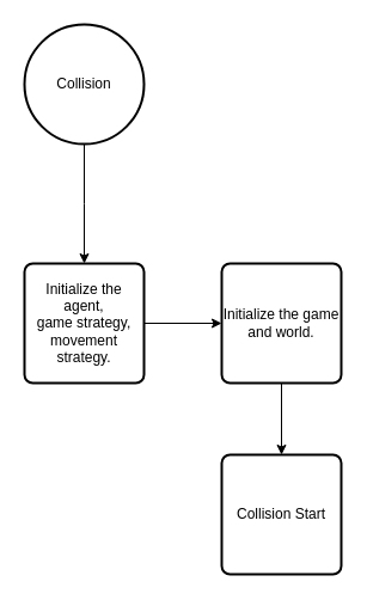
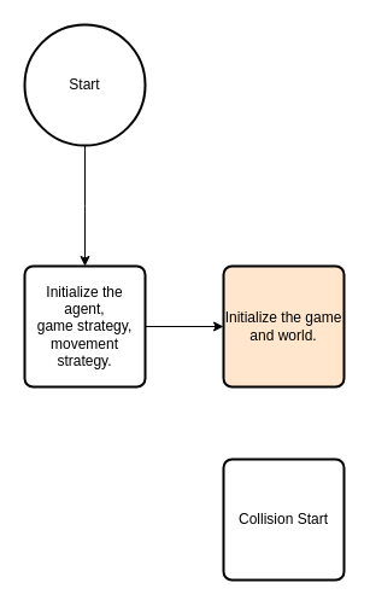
  <mxCell id="0" />
  <mxCell id="1" parent="0" />
  <mxCell id="2" value="" style="edgeStyle=orthogonalEdgeStyle;rounded=0;orthogonalLoop=1;jettySize=auto;html=1;" edge="1" parent="1" source="3"><mxGeometry relative="1" as="geometry"><mxPoint x="70" y="220" as="targetPoint" /></mxGeometry></mxCell>
- <mxCell id="3" value="Collision" style="strokeWidth=2;html=1;shape=mxgraph.flowchart.start_2;whiteSpace=wrap;" vertex="1" parent="1"><mxGeometry x="20" y="20" width="100" height="100" as="geometry" /></mxCell>
+ <mxCell id="3" value="Start" style="strokeWidth=2;html=1;shape=mxgraph.flowchart.start_2;whiteSpace=wrap;" vertex="1" parent="1"><mxGeometry x="20" y="20" width="100" height="100" as="geometry" /></mxCell>
  <mxCell id="4" value="" style="edgeStyle=orthogonalEdgeStyle;rounded=0;orthogonalLoop=1;jettySize=auto;html=1;" edge="1" parent="1" source="5" target="7"><mxGeometry relative="1" as="geometry" /></mxCell>
  <mxCell id="5" value="&lt;div&gt;Initialize the agent,&lt;/div&gt;&lt;div&gt;game strategy, movement strategy.&lt;br&gt;&lt;/div&gt;" style="rounded=1;whiteSpace=wrap;html=1;absoluteArcSize=1;arcSize=14;strokeWidth=2;" vertex="1" parent="1"><mxGeometry x="20" y="220" width="100" height="100" as="geometry" /></mxCell>
- <mxCell id="6" value="" style="edgeStyle=orthogonalEdgeStyle;rounded=0;orthogonalLoop=1;jettySize=auto;html=1;" edge="1" parent="1" source="7" target="8"><mxGeometry relative="1" as="geometry" /></mxCell>
- <mxCell id="7" value="Initialize the game and world." style="rounded=1;whiteSpace=wrap;html=1;absoluteArcSize=1;arcSize=14;strokeWidth=2;" vertex="1" parent="1"><mxGeometry x="185" y="220" width="100" height="100" as="geometry" /></mxCell>
+ <mxCell id="7" value="Initialize the game and world." style="rounded=1;whiteSpace=wrap;html=1;absoluteArcSize=1;arcSize=14;strokeWidth=2;fillColor=#ffe6cc;" vertex="1" parent="1"><mxGeometry x="185" y="220" width="100" height="100" as="geometry" /></mxCell>
  <mxCell id="8" value="Collision Start" style="rounded=1;whiteSpace=wrap;html=1;absoluteArcSize=1;arcSize=14;strokeWidth=2;" vertex="1" parent="1"><mxGeometry x="185" y="380" width="100" height="100" as="geometry" /></mxCell>
